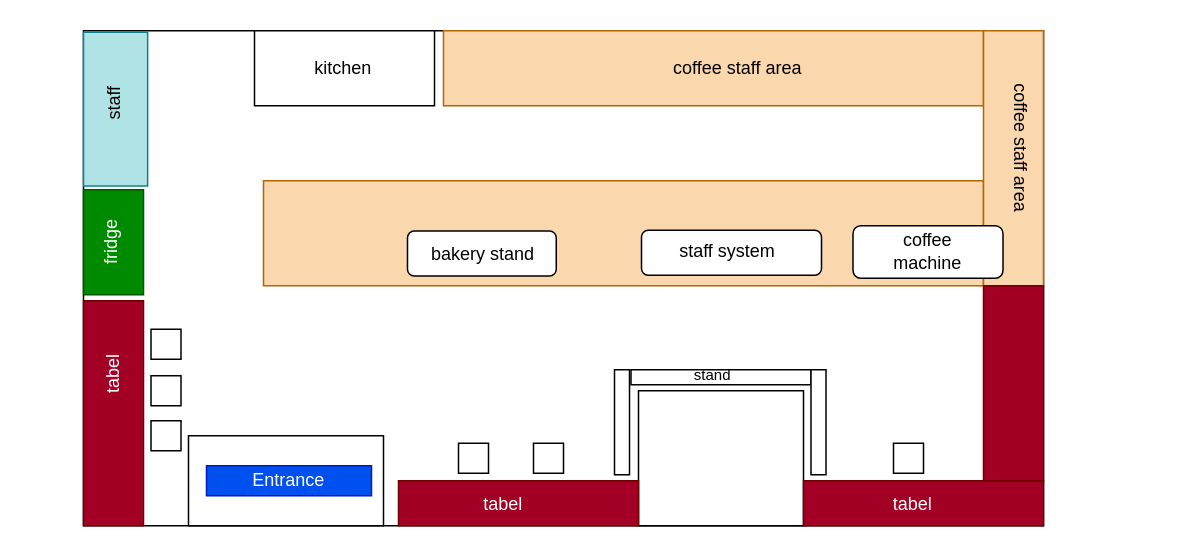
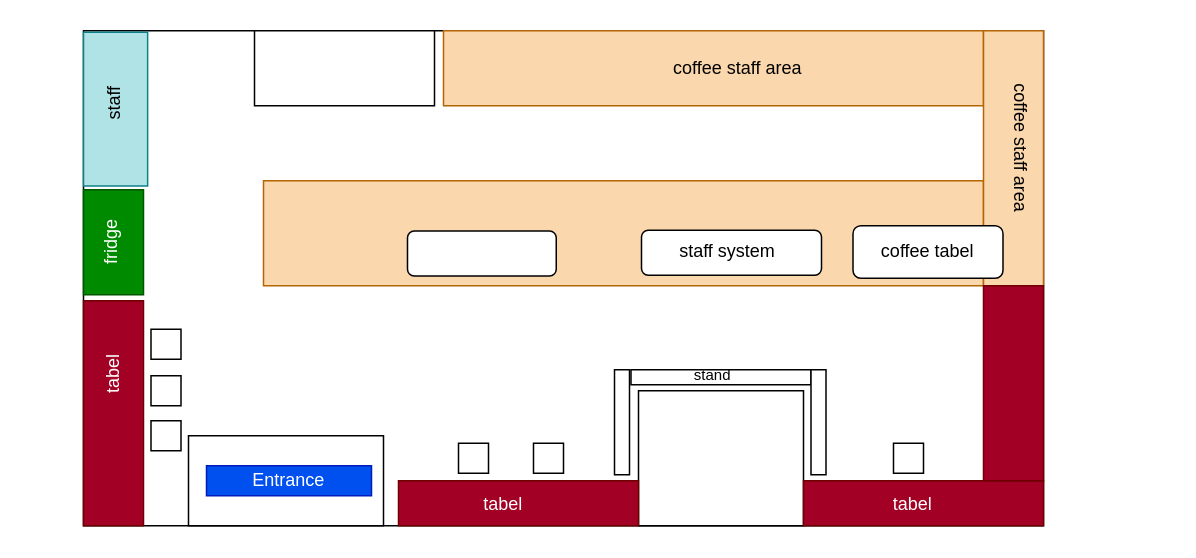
  <mxCell id="0" />
  <mxCell id="1" parent="0" />
  <mxCell id="2" value="" style="rounded=0;whiteSpace=wrap;html=1;fillColor=none;" vertex="1" parent="1"><mxGeometry x="55" y="20" width="640" height="330" as="geometry" /></mxCell>
  <mxCell id="3" value="" style="rounded=0;whiteSpace=wrap;html=1;" vertex="1" parent="1"><mxGeometry x="425" y="260" width="110" height="90" as="geometry" /></mxCell>
  <mxCell id="4" value="" style="rounded=0;whiteSpace=wrap;html=1;" vertex="1" parent="1"><mxGeometry x="125" y="290" width="130" height="60" as="geometry" /></mxCell>
  <mxCell id="5" value="" style="rounded=0;whiteSpace=wrap;html=1;fillColor=#a20025;strokeColor=#6F0000;fontColor=#ffffff;" vertex="1" parent="1"><mxGeometry x="535" y="320" width="160" height="30" as="geometry" /></mxCell>
  <mxCell id="6" value="" style="rounded=0;whiteSpace=wrap;html=1;fillColor=#fad7ac;strokeColor=#b46504;" vertex="1" parent="1"><mxGeometry x="295" y="20" width="360" height="50" as="geometry" /></mxCell>
  <mxCell id="7" value="" style="rounded=0;whiteSpace=wrap;html=1;fillColor=#fad7ac;strokeColor=#b46504;" vertex="1" parent="1"><mxGeometry x="175" y="120" width="480" height="70" as="geometry" /></mxCell>
  <mxCell id="8" value="" style="rounded=0;whiteSpace=wrap;html=1;fillColor=#fad7ac;strokeColor=#b46504;" vertex="1" parent="1"><mxGeometry x="655" y="20" width="40" height="170" as="geometry" /></mxCell>
  <mxCell id="9" value="Entrance" style="text;html=1;strokeColor=#001DBC;fillColor=#0050ef;align=center;verticalAlign=middle;whiteSpace=wrap;rounded=0;fontColor=#ffffff;" vertex="1" parent="1"><mxGeometry x="137" y="310" width="110" height="20" as="geometry" /></mxCell>
  <mxCell id="10" value="" style="rounded=0;whiteSpace=wrap;html=1;" vertex="1" parent="1"><mxGeometry x="595" y="295" width="20" height="20" as="geometry" /></mxCell>
  <mxCell id="11" value="" style="rounded=0;whiteSpace=wrap;html=1;fillColor=#a20025;strokeColor=#6F0000;fontColor=#ffffff;" vertex="1" parent="1"><mxGeometry x="55" y="200" width="40" height="150" as="geometry" /></mxCell>
  <mxCell id="12" value="&lt;font color=&quot;#ffffff&quot;&gt;tabel&lt;/font&gt;" style="text;html=1;strokeColor=none;fillColor=none;align=center;verticalAlign=middle;whiteSpace=wrap;rounded=0;rotation=-90;" vertex="1" parent="1"><mxGeometry x="55" y="239" width="40" height="20" as="geometry" /></mxCell>
  <mxCell id="13" value="" style="rounded=0;whiteSpace=wrap;html=1;fillColor=#b0e3e6;strokeColor=#0e8088;rotation=-90;" vertex="1" parent="1"><mxGeometry x="25.13" y="50.88" width="102.5" height="42.75" as="geometry" /></mxCell>
  <mxCell id="14" value="staff" style="text;html=1;strokeColor=none;fillColor=none;align=center;verticalAlign=middle;whiteSpace=wrap;rounded=0;rotation=-90;" vertex="1" parent="1"><mxGeometry x="20" y="58.5" width="110" height="20" as="geometry" /></mxCell>
  <mxCell id="15" value="" style="group" vertex="1" connectable="0" parent="1"><mxGeometry x="395" y="149" width="120" height="30" as="geometry" /></mxCell>
  <mxCell id="16" value="" style="rounded=1;whiteSpace=wrap;html=1;" vertex="1" parent="15"><mxGeometry x="32" y="4" width="120" height="30" as="geometry" /></mxCell>
  <mxCell id="17" value="staff system" style="text;html=1;strokeColor=none;fillColor=none;align=center;verticalAlign=middle;whiteSpace=wrap;rounded=0;" vertex="1" parent="15"><mxGeometry x="37.571" y="7.5" width="102.857" height="20" as="geometry" /></mxCell>
  <mxCell id="18" value="" style="group" vertex="1" connectable="0" parent="1"><mxGeometry x="568" y="150" width="100" height="35" as="geometry" /></mxCell>
  <mxCell id="19" value="" style="rounded=1;whiteSpace=wrap;html=1;" vertex="1" parent="18"><mxGeometry width="100" height="35" as="geometry" /></mxCell>
- <mxCell id="20" value="coffee machine" style="text;html=1;strokeColor=none;fillColor=none;align=center;verticalAlign=middle;whiteSpace=wrap;rounded=0;" vertex="1" parent="18"><mxGeometry x="10" y="7" width="80" height="19.444" as="geometry" /></mxCell>
+ <mxCell id="20" value="coffee tabel" style="text;html=1;strokeColor=none;fillColor=none;align=center;verticalAlign=middle;whiteSpace=wrap;rounded=0;" vertex="1" parent="18"><mxGeometry x="10" y="7" width="80" height="19.444" as="geometry" /></mxCell>
  <mxCell id="21" value="" style="group" vertex="1" connectable="0" parent="1"><mxGeometry x="271" y="153.5" width="100" height="30" as="geometry" /></mxCell>
  <mxCell id="22" value="" style="rounded=1;whiteSpace=wrap;html=1;" vertex="1" parent="21"><mxGeometry width="99.174" height="30" as="geometry" /></mxCell>
- <mxCell id="23" value="bakery stand" style="text;html=1;strokeColor=none;fillColor=none;align=center;verticalAlign=middle;whiteSpace=wrap;rounded=0;" vertex="1" parent="21"><mxGeometry x="0.826" y="5.5" width="99.174" height="20" as="geometry" /></mxCell>
  <mxCell id="24" value="" style="rounded=0;whiteSpace=wrap;html=1;fillColor=#008a00;strokeColor=#005700;fontColor=#ffffff;" vertex="1" parent="1"><mxGeometry x="55" y="126" width="40" height="70" as="geometry" /></mxCell>
  <mxCell id="25" value="&lt;font color=&quot;#ffffff&quot;&gt;fridge&lt;/font&gt;" style="text;html=1;strokeColor=none;fillColor=none;align=center;verticalAlign=middle;whiteSpace=wrap;rounded=0;rotation=-90;" vertex="1" parent="1"><mxGeometry x="54" y="151" width="40" height="20" as="geometry" /></mxCell>
  <mxCell id="26" value="coffee staff area&amp;nbsp;" style="text;html=1;strokeColor=none;fillColor=none;align=center;verticalAlign=middle;whiteSpace=wrap;rounded=0;" vertex="1" parent="1"><mxGeometry x="398" y="35" width="190" height="20" as="geometry" /></mxCell>
  <mxCell id="27" value="coffee staff area&amp;nbsp;" style="text;html=1;strokeColor=none;fillColor=none;align=center;verticalAlign=middle;whiteSpace=wrap;rounded=0;rotation=90;" vertex="1" parent="1"><mxGeometry x="585" y="90" width="190" height="20" as="geometry" /></mxCell>
  <mxCell id="28" value="" style="rounded=0;whiteSpace=wrap;html=1;" vertex="1" parent="1"><mxGeometry x="100" y="219" width="20" height="20" as="geometry" /></mxCell>
  <mxCell id="29" value="" style="rounded=0;whiteSpace=wrap;html=1;" vertex="1" parent="1"><mxGeometry x="100" y="250" width="20" height="20" as="geometry" /></mxCell>
  <mxCell id="30" value="" style="rounded=0;whiteSpace=wrap;html=1;" vertex="1" parent="1"><mxGeometry x="100" y="280" width="20" height="20" as="geometry" /></mxCell>
  <mxCell id="31" value="&lt;font color=&quot;#ffffff&quot;&gt;tabel&lt;/font&gt;" style="text;html=1;strokeColor=none;fillColor=none;align=center;verticalAlign=middle;whiteSpace=wrap;rounded=0;rotation=0;" vertex="1" parent="1"><mxGeometry x="588" y="326" width="40" height="20" as="geometry" /></mxCell>
  <mxCell id="32" value="" style="rounded=0;whiteSpace=wrap;html=1;fillColor=#a20025;strokeColor=#6F0000;fontColor=#ffffff;" vertex="1" parent="1"><mxGeometry x="265" y="320" width="160" height="30" as="geometry" /></mxCell>
  <mxCell id="33" value="&lt;font color=&quot;#ffffff&quot;&gt;tabel&lt;/font&gt;" style="text;html=1;strokeColor=none;fillColor=none;align=center;verticalAlign=middle;whiteSpace=wrap;rounded=0;rotation=0;" vertex="1" parent="1"><mxGeometry x="315" y="326" width="40" height="20" as="geometry" /></mxCell>
  <mxCell id="34" value="" style="rounded=0;whiteSpace=wrap;html=1;" vertex="1" parent="1"><mxGeometry x="305" y="295" width="20" height="20" as="geometry" /></mxCell>
  <mxCell id="35" value="" style="rounded=0;whiteSpace=wrap;html=1;" vertex="1" parent="1"><mxGeometry x="355" y="295" width="20" height="20" as="geometry" /></mxCell>
  <mxCell id="36" value="" style="rounded=0;whiteSpace=wrap;html=1;" vertex="1" parent="1"><mxGeometry x="420" y="246" width="120" height="10" as="geometry" /></mxCell>
  <mxCell id="37" value="" style="rounded=0;whiteSpace=wrap;html=1;rotation=90;" vertex="1" parent="1"><mxGeometry x="510" y="276" width="70" height="10" as="geometry" /></mxCell>
  <mxCell id="38" value="" style="rounded=0;whiteSpace=wrap;html=1;rotation=90;" vertex="1" parent="1"><mxGeometry x="379" y="276" width="70" height="10" as="geometry" /></mxCell>
  <mxCell id="39" value="&lt;font style=&quot;font-size: 10px&quot;&gt;stand&amp;nbsp;&lt;/font&gt;" style="text;html=1;strokeColor=none;fillColor=none;align=center;verticalAlign=middle;whiteSpace=wrap;rounded=0;" vertex="1" parent="1"><mxGeometry x="456" y="244.5" width="40" height="9" as="geometry" /></mxCell>
  <mxCell id="40" value="" style="rounded=0;whiteSpace=wrap;html=1;fillColor=#a20025;strokeColor=#6F0000;fontColor=#ffffff;" vertex="1" parent="1"><mxGeometry x="655" y="190" width="40" height="130" as="geometry" /></mxCell>
  <mxCell id="41" value="" style="rounded=0;whiteSpace=wrap;html=1;" vertex="1" parent="1"><mxGeometry x="169" y="20" width="120" height="50" as="geometry" /></mxCell>
- <mxCell id="42" value="kitchen&amp;nbsp;" style="text;html=1;strokeColor=none;fillColor=none;align=center;verticalAlign=middle;whiteSpace=wrap;rounded=0;" vertex="1" parent="1"><mxGeometry x="175" y="35" width="110" height="20" as="geometry" /></mxCell>
